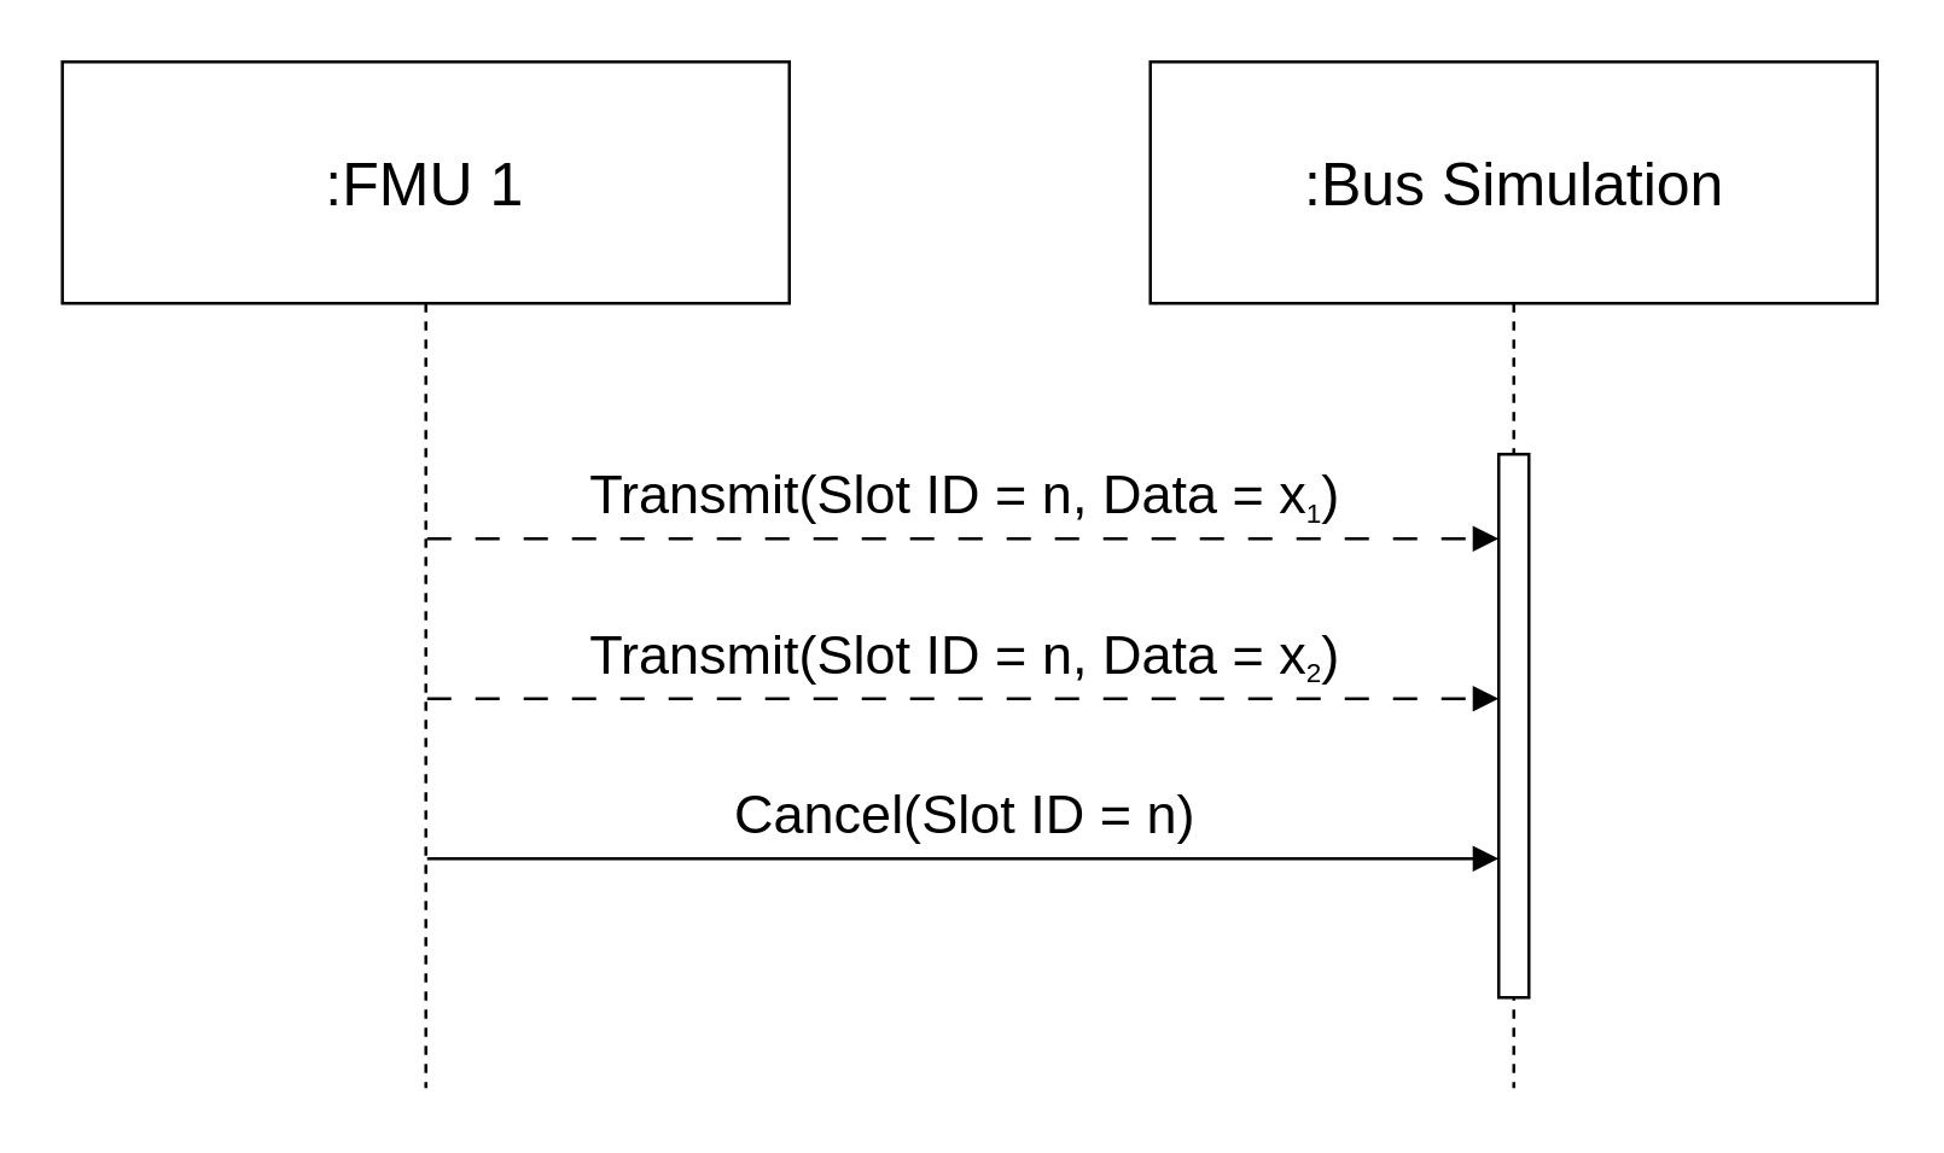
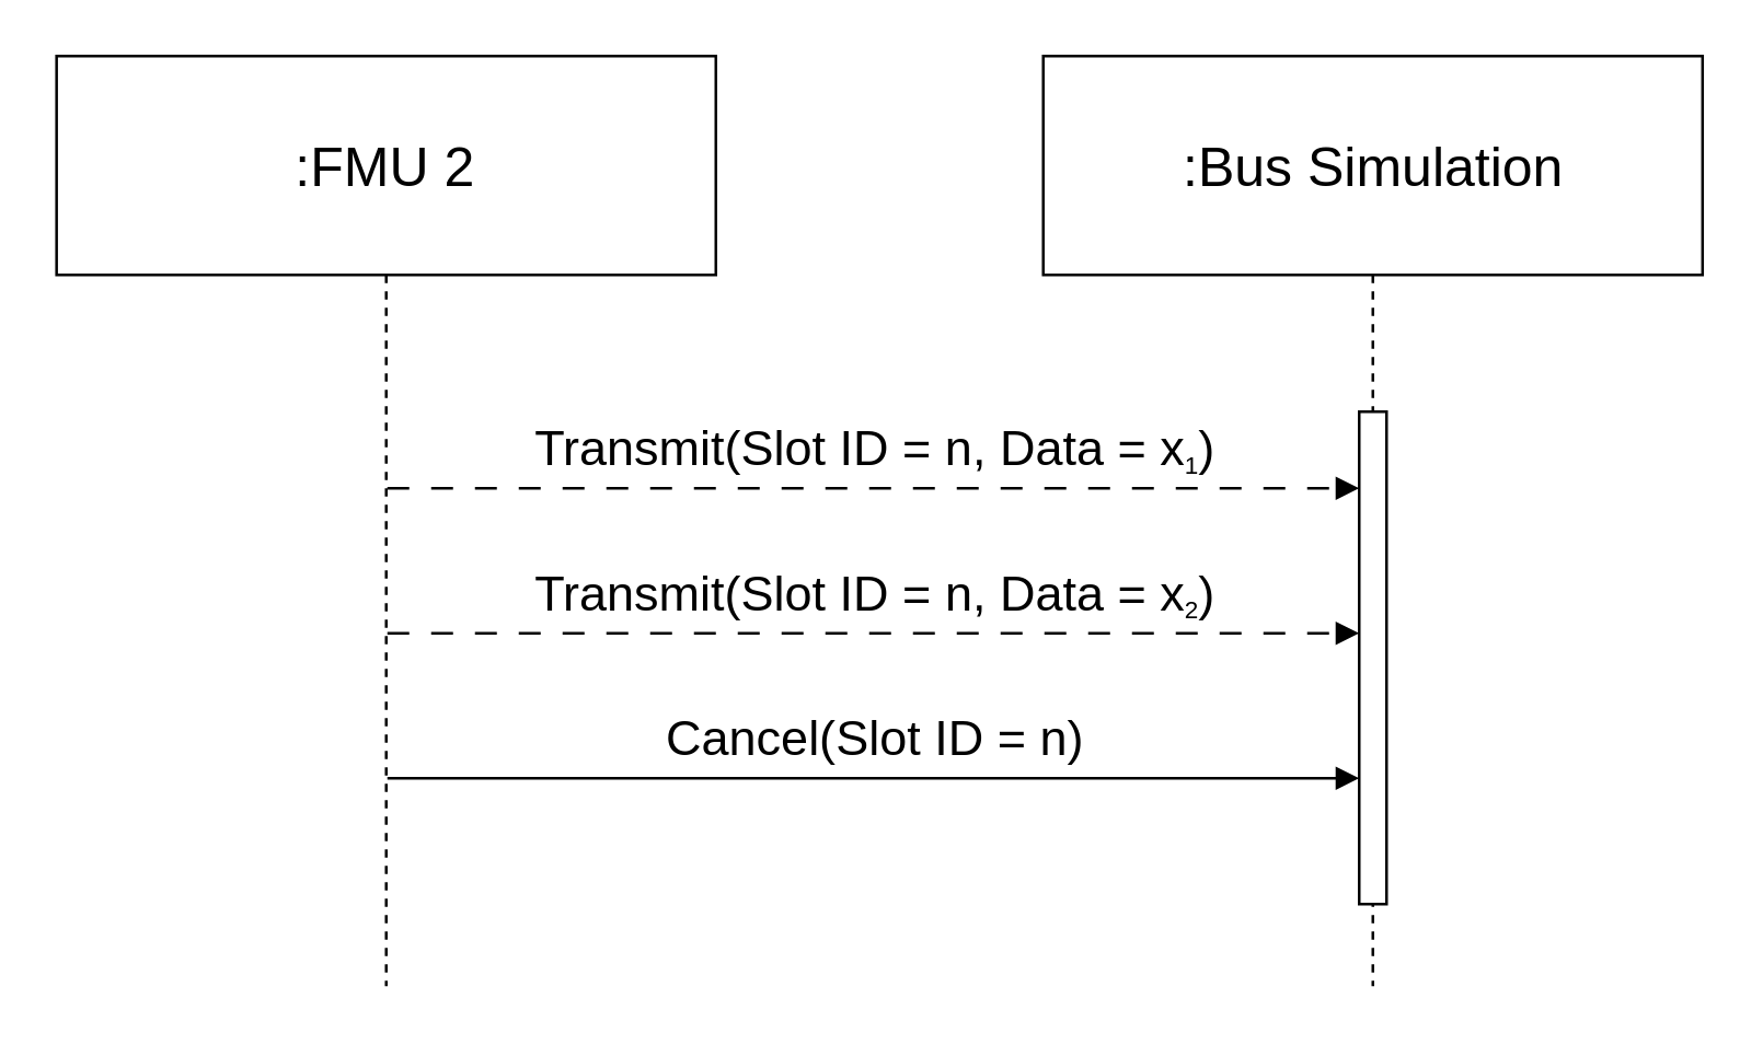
  <mxCell id="0" />
  <mxCell id="1" parent="0" />
- <mxCell id="2" value="&lt;font style=&quot;font-size: 20px;&quot;&gt;:FMU 1&lt;/font&gt;" style="shape=umlLifeline;perimeter=lifelinePerimeter;whiteSpace=wrap;html=1;container=1;dropTarget=0;collapsible=0;recursiveResize=0;outlineConnect=0;portConstraint=eastwest;newEdgeStyle={&quot;curved&quot;:0,&quot;rounded&quot;:0};size=80;" parent="1" vertex="1"><mxGeometry x="20.17" y="20" width="240.83" height="340" as="geometry" /></mxCell>
+ <mxCell id="2" value="&lt;font style=&quot;font-size: 20px;&quot;&gt;:FMU 2&lt;/font&gt;" style="shape=umlLifeline;perimeter=lifelinePerimeter;whiteSpace=wrap;html=1;container=1;dropTarget=0;collapsible=0;recursiveResize=0;outlineConnect=0;portConstraint=eastwest;newEdgeStyle={&quot;curved&quot;:0,&quot;rounded&quot;:0};size=80;" parent="1" vertex="1"><mxGeometry x="20.17" y="20" width="240.83" height="340" as="geometry" /></mxCell>
  <mxCell id="3" value="&lt;font style=&quot;font-size: 20px;&quot;&gt;:Bus Simulation&lt;/font&gt;" style="shape=umlLifeline;perimeter=lifelinePerimeter;whiteSpace=wrap;html=1;container=1;dropTarget=0;collapsible=0;recursiveResize=0;outlineConnect=0;portConstraint=eastwest;newEdgeStyle={&quot;curved&quot;:0,&quot;rounded&quot;:0};size=80;" parent="1" vertex="1"><mxGeometry x="380.59" y="20" width="240.83" height="340" as="geometry" /></mxCell>
  <mxCell id="4" value="" style="html=1;points=[[0,0,0,0,5],[0,1,0,0,-5],[1,0,0,0,5],[1,1,0,0,-5]];perimeter=orthogonalPerimeter;outlineConnect=0;targetShapes=umlLifeline;portConstraint=eastwest;newEdgeStyle={&quot;curved&quot;:0,&quot;rounded&quot;:0};fillColor=default;" parent="3" vertex="1"><mxGeometry x="115.41" y="130" width="10" height="180" as="geometry" /></mxCell>
  <mxCell id="5" value="&lt;font style=&quot;&quot;&gt;&lt;span style=&quot;font-size: 18px;&quot;&gt;Transmit(Slot ID = n, Data = x&lt;/span&gt;&lt;sub style=&quot;&quot;&gt;&lt;font style=&quot;font-size: 9px;&quot;&gt;1&lt;/font&gt;&lt;/sub&gt;&lt;span style=&quot;font-size: 18px;&quot;&gt;)&lt;/span&gt;&lt;/font&gt;" style="html=1;verticalAlign=bottom;endArrow=block;curved=0;rounded=0;dashed=1;dashPattern=8 8;" parent="1" edge="1"><mxGeometry width="80" relative="1" as="geometry"><mxPoint x="140.998" y="178" as="sourcePoint" /><mxPoint x="496" y="178" as="targetPoint" /><Array as="points" /></mxGeometry></mxCell>
  <mxCell id="6" value="" style="ellipse;whiteSpace=wrap;html=1;align=center;aspect=fixed;fillColor=none;strokeColor=none;resizable=0;perimeter=centerPerimeter;rotatable=0;allowArrows=0;points=[];outlineConnect=1;" parent="1" vertex="1"><mxGeometry x="561" y="243" width="10" height="10" as="geometry" /></mxCell>
  <mxCell id="7" value="&lt;font style=&quot;&quot;&gt;&lt;span style=&quot;font-size: 18px;&quot;&gt;Transmit(&lt;/span&gt;&lt;span style=&quot;font-size: 18px;&quot;&gt;Slot ID = n, Data =&amp;nbsp;&lt;/span&gt;&lt;span style=&quot;font-size: 18px;&quot;&gt;x&lt;/span&gt;&lt;sub style=&quot;&quot;&gt;&lt;font style=&quot;font-size: 9px;&quot;&gt;2&lt;/font&gt;&lt;/sub&gt;&lt;span style=&quot;font-size: 18px;&quot;&gt;)&lt;/span&gt;&lt;/font&gt;" style="html=1;verticalAlign=bottom;endArrow=block;curved=0;rounded=0;dashed=1;dashPattern=8 8;" parent="1" edge="1"><mxGeometry width="80" relative="1" as="geometry"><mxPoint x="140.998" y="231" as="sourcePoint" /><mxPoint x="496" y="231" as="targetPoint" /><Array as="points" /></mxGeometry></mxCell>
  <mxCell id="8" value="&lt;font style=&quot;&quot;&gt;&lt;span style=&quot;font-size: 18px;&quot;&gt;Cancel(&lt;/span&gt;&lt;span style=&quot;font-size: 18px;&quot;&gt;Slot ID = n&lt;/span&gt;&lt;span style=&quot;font-size: 18px;&quot;&gt;)&lt;/span&gt;&lt;/font&gt;" style="html=1;verticalAlign=bottom;endArrow=block;curved=0;rounded=0;" parent="1" edge="1"><mxGeometry width="80" relative="1" as="geometry"><mxPoint x="140.998" y="284" as="sourcePoint" /><mxPoint x="496" y="284" as="targetPoint" /><Array as="points" /></mxGeometry></mxCell>
